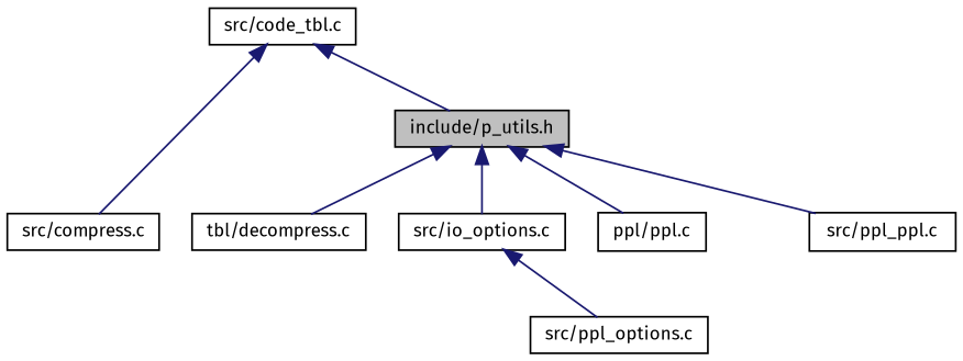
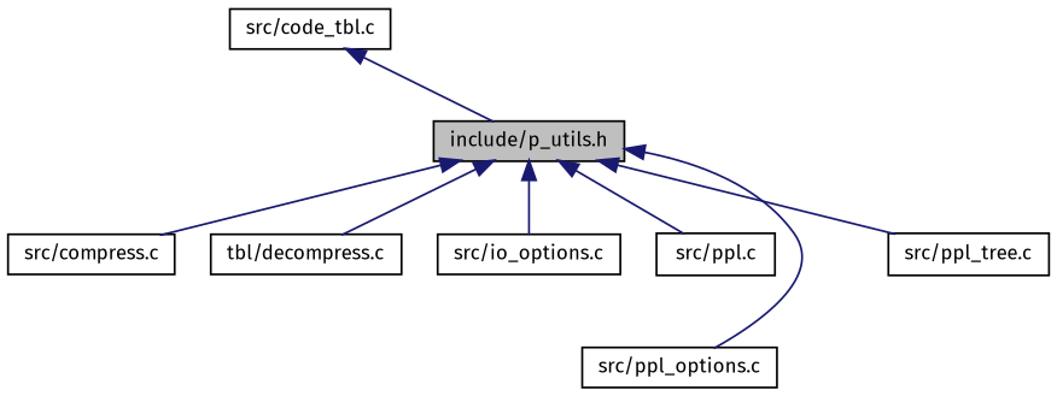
  digraph {
    fontname="Fira Sans"
    node [color=black fillcolor=white fontname="Fira Sans" fontsize=10 shape=record style=filled]
    edge [color=midnightblue dir=back fontname="Fira Sans" fontsize=10 labelfontname=Helvetica labelfontsize=10 style=solid]
    n1 [fillcolor=grey75 fontcolor=black height=0.2 label="include/p_utils.h" width=0.4]
    n2 [height=0.2 label="src/compress.c" width=0.4]
    n3 [height=0.2 label="tbl/decompress.c" width=0.4]
    n4 [height=0.2 label="src/io_options.c" width=0.4]
-   n5 [height=0.2 label="ppl/ppl.c" width=0.4]
+   n5 [height=0.2 label="src/ppl.c" width=0.4]
    n6 [height=0.2 label="src/ppl_options.c" width=0.4]
-   n7 [height=0.2 label="src/ppl_ppl.c" width=0.4]
+   n7 [height=0.2 label="src/ppl_tree.c" width=0.4]
    n8 [height=0.2 label="src/code_tbl.c" width=0.4]
-   n8 -> n2
+   n1 -> n2
    n1 -> n3
    n1 -> n4
    n1 -> n5
-   n4 -> n6
+   n1 -> n6
    n1 -> n7
    n8 -> n1
  }
